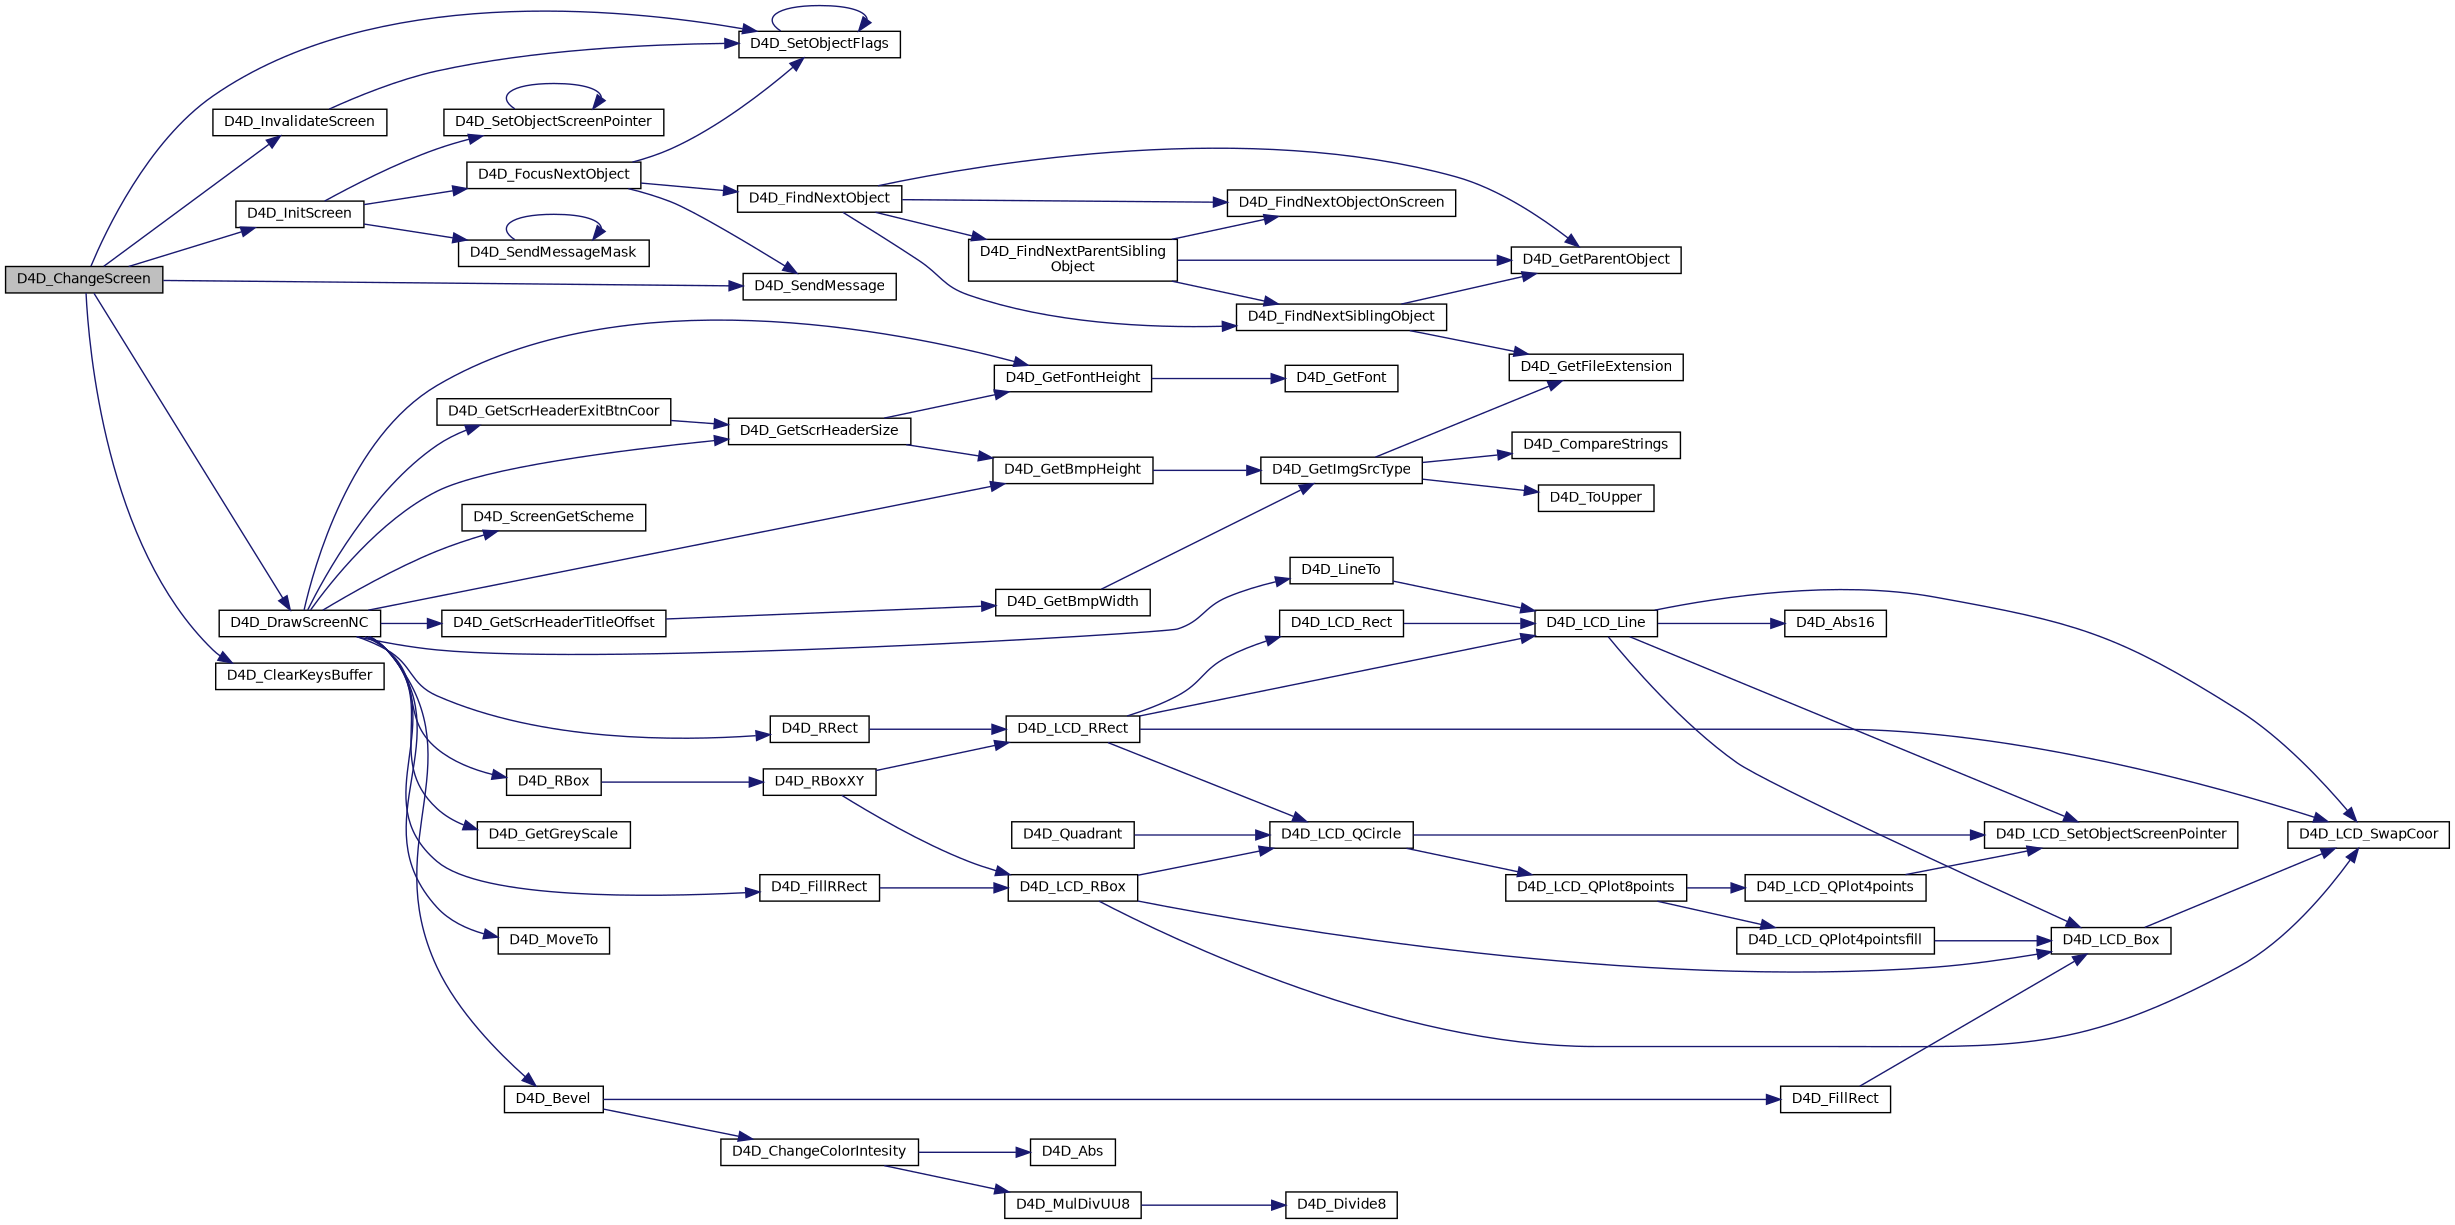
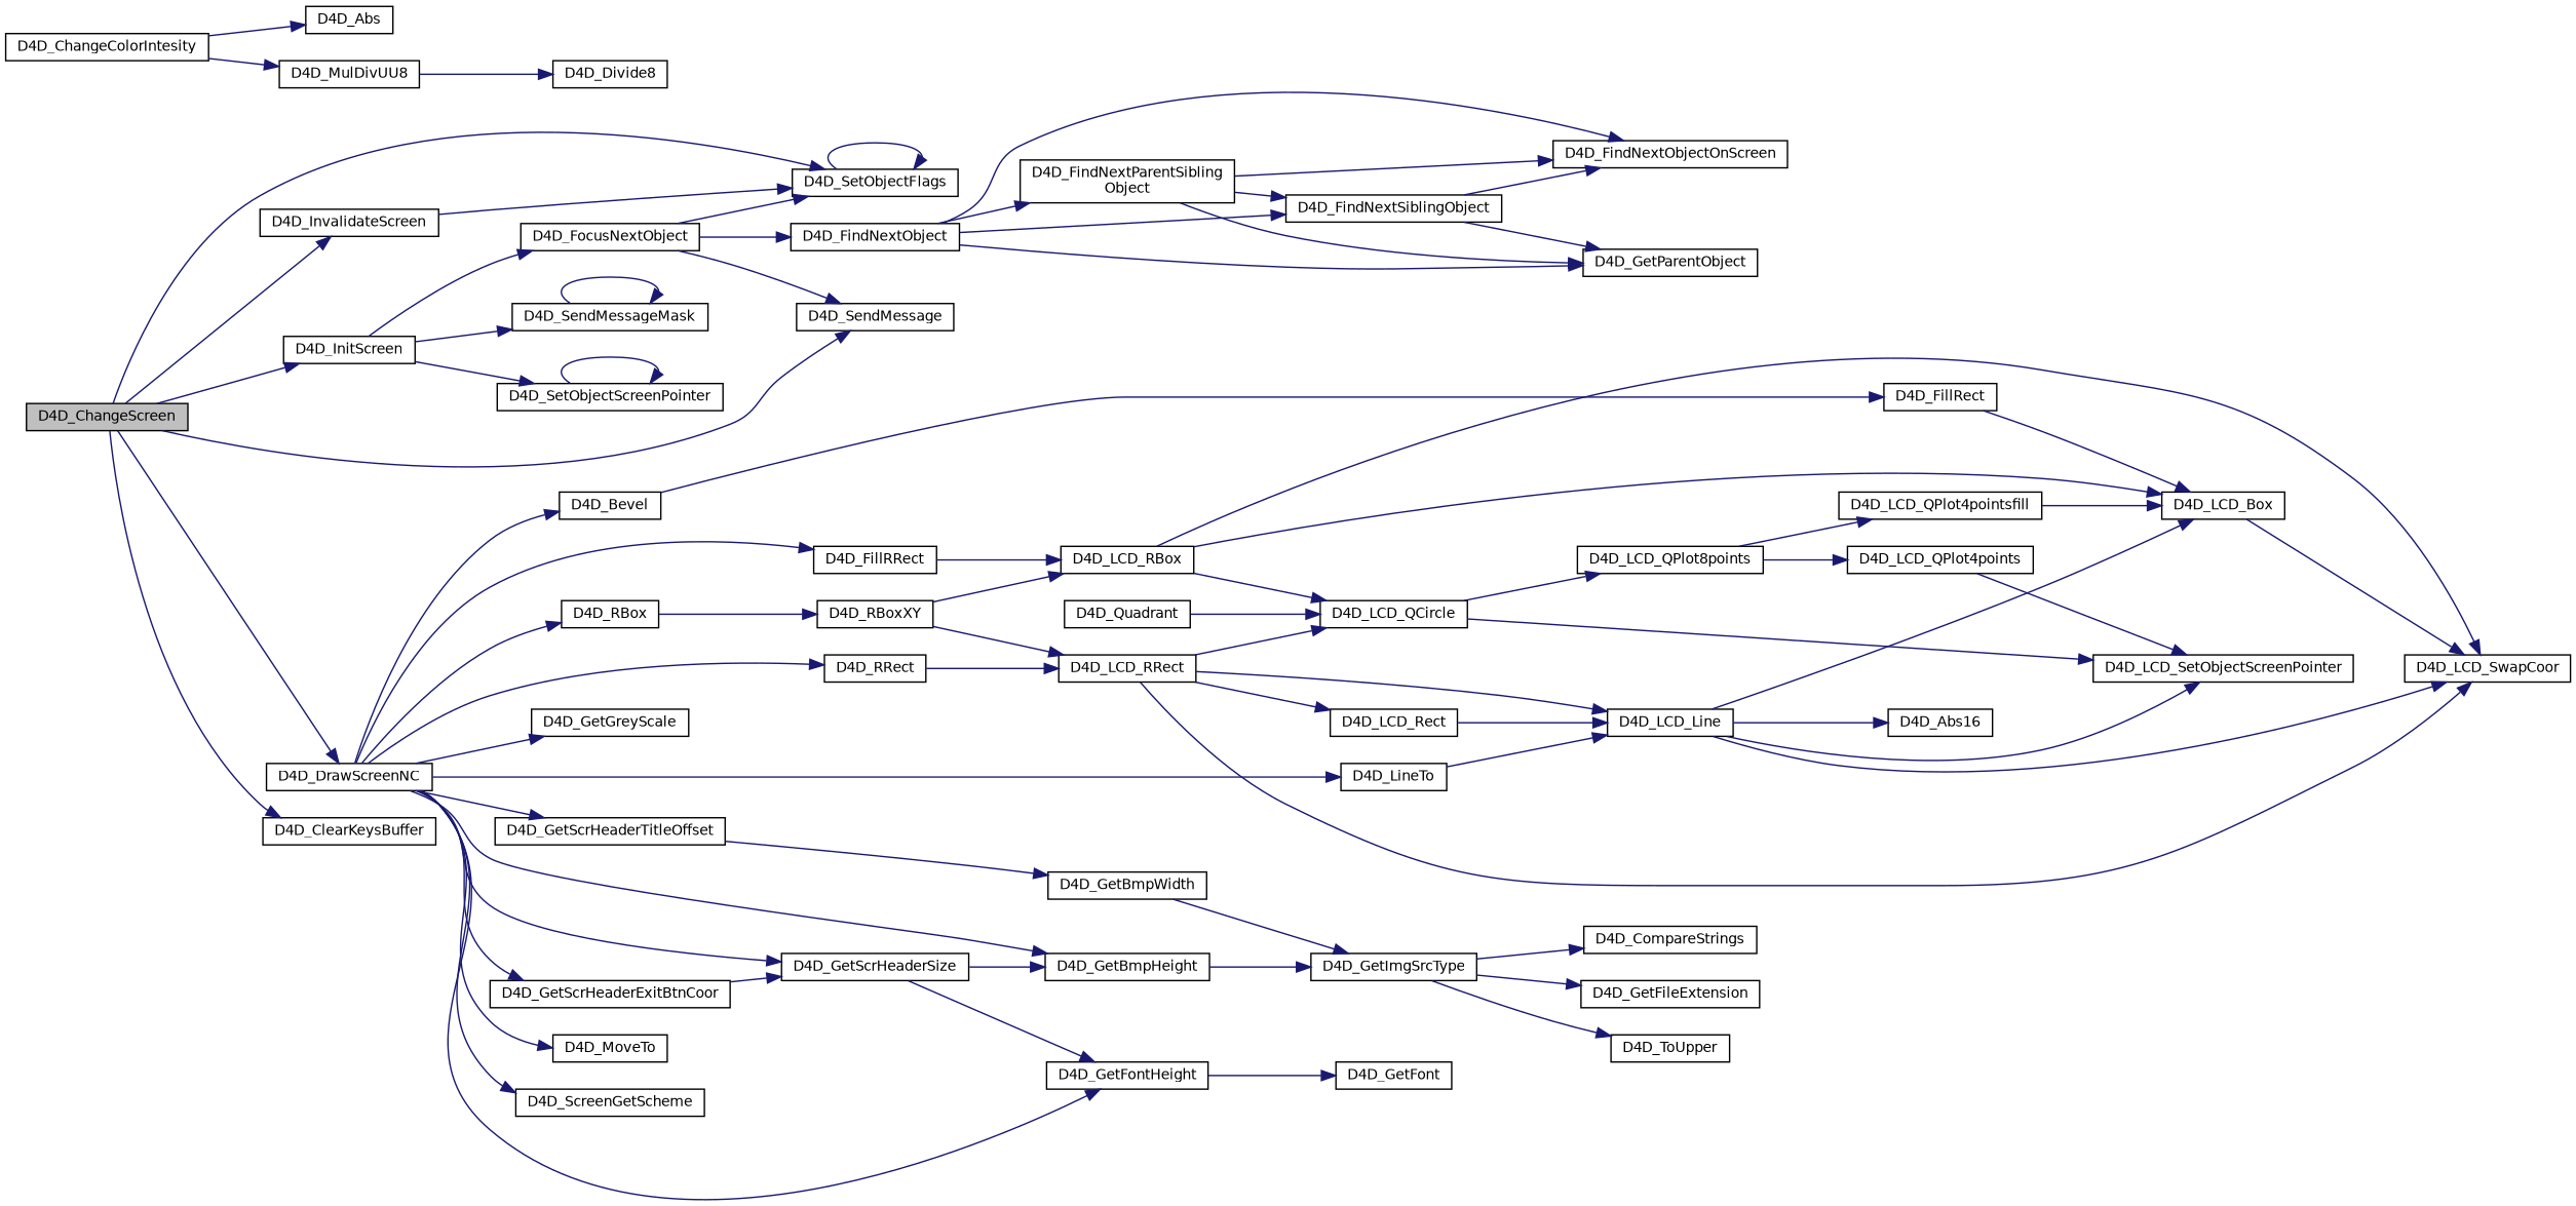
  digraph {
    rankdir=LR
    node [color=black fillcolor=white fontname=Helvetica fontsize=10 shape=record style=filled]
    edge [color=midnightblue fontname=Helvetica fontsize=10 labelfontname=Helvetica labelfontsize=10 style=solid]
    n1 [fillcolor=grey75 fontcolor=black height=0.2 label=D4D_ChangeScreen width=0.4]
    n2 [height=0.2 label=D4D_SetObjectFlags width=0.4]
    n3 [height=0.2 label=D4D_SendMessage width=0.4]
    n4 [height=0.2 label=D4D_DrawScreenNC width=0.4]
    n5 [height=0.2 label=D4D_InvalidateScreen width=0.4]
    n6 [height=0.2 label=D4D_InitScreen width=0.4]
    n7 [height=0.2 label=D4D_ClearKeysBuffer width=0.4]
    n8 [height=0.2 label=D4D_ScreenGetScheme width=0.4]
    n9 [height=0.2 label=D4D_FillRRect width=0.4]
    n10 [height=0.2 label=D4D_Bevel width=0.4]
    n11 [height=0.2 label=D4D_RRect width=0.4]
    n12 [height=0.2 label=D4D_GetGreyScale width=0.4]
    n13 [height=0.2 label=D4D_GetScrHeaderSize width=0.4]
    n14 [height=0.2 label=D4D_GetFontHeight width=0.4]
    n15 [height=0.2 label=D4D_GetBmpHeight width=0.4]
    n16 [height=0.2 label=D4D_GetScrHeaderTitleOffset width=0.4]
    n17 [height=0.2 label=D4D_GetScrHeaderExitBtnCoor width=0.4]
    n18 [height=0.2 label=D4D_RBox width=0.4]
    n19 [height=0.2 label=D4D_MoveTo width=0.4]
    n20 [height=0.2 label=D4D_LineTo width=0.4]
    n21 [height=0.2 label=D4D_SetObjectScreenPointer width=0.4]
    n22 [height=0.2 label=D4D_SendMessageMask width=0.4]
    n23 [height=0.2 label=D4D_FocusNextObject width=0.4]
    n24 [height=0.2 label=D4D_LCD_RBox width=0.4]
    n25 [height=0.2 label=D4D_ChangeColorIntesity width=0.4]
    n26 [height=0.2 label=D4D_FillRect width=0.4]
    n27 [height=0.2 label=D4D_LCD_RRect width=0.4]
    n28 [height=0.2 label=D4D_GetFont width=0.4]
    n29 [height=0.2 label=D4D_GetImgSrcType width=0.4]
    n30 [height=0.2 label=D4D_GetBmpWidth width=0.4]
    n31 [height=0.2 label=D4D_RBoxXY width=0.4]
    n32 [height=0.2 label=D4D_LCD_Line width=0.4]
    n33 [height=0.2 label=D4D_LCD_SwapCoor width=0.4]
    n34 [height=0.2 label=D4D_LCD_Box width=0.4]
    n35 [height=0.2 label=D4D_LCD_QCircle width=0.4]
    n36 [height=0.2 label=D4D_LCD_SetObjectScreenPointer width=0.4]
    n37 [height=0.2 label=D4D_LCD_QPlot8points width=0.4]
    n38 [height=0.2 label=D4D_LCD_QPlot4pointsfill width=0.4]
    n39 [height=0.2 label=D4D_LCD_QPlot4points width=0.4]
    n40 [height=0.2 label=D4D_Abs width=0.4]
    n41 [height=0.2 label=D4D_MulDivUU8 width=0.4]
    n42 [height=0.2 label=D4D_Quadrant width=0.4]
    n43 [height=0.2 label=D4D_Divide8 width=0.4]
    n44 [height=0.2 label=D4D_LCD_Rect width=0.4]
    n45 [height=0.2 label=D4D_Abs16 width=0.4]
    n46 [height=0.2 label=D4D_GetFileExtension width=0.4]
    n47 [height=0.2 label=D4D_ToUpper width=0.4]
    n48 [height=0.2 label=D4D_CompareStrings width=0.4]
    n49 [height=0.2 label=D4D_FindNextObject width=0.4]
    n50 [height=0.2 label=D4D_FindNextObjectOnScreen width=0.4]
    n51 [height=0.2 label=D4D_FindNextSiblingObject width=0.4]
    n52 [height=0.2 label=D4D_GetParentObject width=0.4]
    n53 [height=0.2 label="D4D_FindNextParentSibling\lObject" width=0.4]
    n1 -> n2
    n1 -> n3
    n1 -> n4
    n1 -> n5
    n1 -> n6
    n1 -> n7
    n2 -> n2
    n4 -> n8
    n4 -> n9
    n4 -> n10
    n4 -> n11
    n4 -> n12
    n4 -> n13
    n4 -> n14
    n4 -> n15
    n4 -> n16
    n4 -> n17
    n4 -> n18
    n4 -> n19
    n4 -> n20
    n5 -> n2
    n6 -> n21
    n6 -> n22
    n6 -> n23
    n9 -> n24
-   n10 -> n25
    n10 -> n26
    n11 -> n27
    n13 -> n14
    n13 -> n15
    n14 -> n28
    n15 -> n29
    n16 -> n30
    n17 -> n13
    n18 -> n31
    n20 -> n32
    n21 -> n21
    n22 -> n22
    n23 -> n2
    n23 -> n3
    n23 -> n49
    n24 -> n33
    n24 -> n34
    n24 -> n35
    n25 -> n40
    n25 -> n41
    n26 -> n34
    n27 -> n32
    n27 -> n33
    n27 -> n35
    n27 -> n44
    n29 -> n46
    n29 -> n47
    n29 -> n48
    n30 -> n29
    n31 -> n24
    n31 -> n27
    n32 -> n33
    n32 -> n34
    n32 -> n36
    n32 -> n45
    n34 -> n33
    n35 -> n36
    n35 -> n37
    n37 -> n38
    n37 -> n39
    n38 -> n34
    n39 -> n36
    n41 -> n43
    n42 -> n35
    n44 -> n32
    n49 -> n50
    n49 -> n51
    n49 -> n52
    n49 -> n53
-   n51 -> n46
+   n51 -> n50
    n51 -> n52
    n53 -> n50
    n53 -> n51
    n53 -> n52
  }
